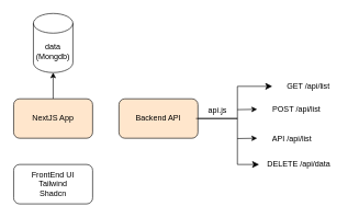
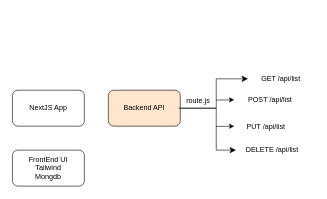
  <mxCell id="0" />
  <mxCell id="1" parent="0" />
- <mxCell id="2" value="data&lt;br&gt;(Mongdb)" style="shape=cylinder3;whiteSpace=wrap;html=1;boundedLbl=1;backgroundOutline=1;size=15;" vertex="1" parent="1"><mxGeometry x="50" y="20" width="60" height="90" as="geometry" /></mxCell>
- <mxCell id="3" style="edgeStyle=none;html=1;exitX=0.5;exitY=0;exitDx=0;exitDy=0;entryX=0.5;entryY=1;entryDx=0;entryDy=0;entryPerimeter=0;" edge="1" parent="1" source="4" target="2"><mxGeometry relative="1" as="geometry" /></mxCell>
- <mxCell id="4" value="NextJS App" style="rounded=1;whiteSpace=wrap;html=1;fillColor=#ffe6cc;" vertex="1" parent="1"><mxGeometry x="20" y="150" width="120" height="60" as="geometry" /></mxCell>
- <mxCell id="5" value="FrontEnd UI&lt;br&gt;Tailwind&lt;br&gt;Shadcn" style="rounded=1;whiteSpace=wrap;html=1;" vertex="1" parent="1"><mxGeometry x="20" y="250" width="120" height="60" as="geometry" /></mxCell>
+ <mxCell id="4" value="NextJS App" style="rounded=1;whiteSpace=wrap;html=1;" vertex="1" parent="1"><mxGeometry x="20" y="150" width="120" height="60" as="geometry" /></mxCell>
+ <mxCell id="5" value="FrontEnd UI&lt;br&gt;Tailwind&lt;br&gt;Mongdb" style="rounded=1;whiteSpace=wrap;html=1;" vertex="1" parent="1"><mxGeometry x="20" y="250" width="120" height="60" as="geometry" /></mxCell>
  <mxCell id="6" value="Backend API" style="rounded=1;whiteSpace=wrap;html=1;fillColor=#ffe6cc;" vertex="1" parent="1"><mxGeometry x="180" y="150" width="120" height="60" as="geometry" /></mxCell>
  <mxCell id="7" value="" style="edgeStyle=elbowEdgeStyle;elbow=horizontal;endArrow=classic;html=1;curved=0;rounded=0;endSize=8;startSize=8;" edge="1" parent="1" target="10"><mxGeometry width="50" height="50" relative="1" as="geometry"><mxPoint x="300" y="180" as="sourcePoint" /><mxPoint x="380" y="130" as="targetPoint" /><Array as="points"><mxPoint x="360" y="160" /></Array></mxGeometry></mxCell>
  <mxCell id="8" value="" style="edgeStyle=elbowEdgeStyle;elbow=horizontal;endArrow=classic;html=1;curved=0;rounded=0;endSize=8;startSize=8;" edge="1" parent="1"><mxGeometry width="50" height="50" relative="1" as="geometry"><mxPoint x="297" y="180" as="sourcePoint" /><mxPoint x="393" y="250" as="targetPoint" /><Array as="points"><mxPoint x="360" y="210" /></Array></mxGeometry></mxCell>
- <mxCell id="9" value="DELETE /api/data" style="text;html=1;strokeColor=none;fillColor=none;align=center;verticalAlign=middle;whiteSpace=wrap;rounded=0;" vertex="1" parent="1"><mxGeometry x="396" y="235" width="115" height="30" as="geometry" /></mxCell>
+ <mxCell id="9" value="DELETE /api/list" style="text;html=1;strokeColor=none;fillColor=none;align=center;verticalAlign=middle;whiteSpace=wrap;rounded=0;" vertex="1" parent="1"><mxGeometry x="396" y="235" width="115" height="30" as="geometry" /></mxCell>
  <mxCell id="10" value="GET /api/list" style="text;html=1;strokeColor=none;fillColor=none;align=center;verticalAlign=middle;whiteSpace=wrap;rounded=0;" vertex="1" parent="1"><mxGeometry x="413" y="116" width="110" height="30" as="geometry" /></mxCell>
- <mxCell id="11" value="api.js" style="text;html=1;strokeColor=none;fillColor=none;align=center;verticalAlign=middle;whiteSpace=wrap;rounded=0;" vertex="1" parent="1"><mxGeometry x="300" y="153" width="60" height="30" as="geometry" /></mxCell>
+ <mxCell id="11" value="route.js" style="text;html=1;strokeColor=none;fillColor=none;align=center;verticalAlign=middle;whiteSpace=wrap;rounded=0;" vertex="1" parent="1"><mxGeometry x="300" y="153" width="60" height="30" as="geometry" /></mxCell>
  <mxCell id="12" value="" style="endArrow=classic;html=1;exitX=1;exitY=0.25;exitDx=0;exitDy=0;" edge="1" parent="1"><mxGeometry width="50" height="50" relative="1" as="geometry"><mxPoint x="360" y="166.5" as="sourcePoint" /><mxPoint x="390" y="166" as="targetPoint" /></mxGeometry></mxCell>
  <mxCell id="13" value="" style="endArrow=classic;html=1;exitX=1;exitY=0.25;exitDx=0;exitDy=0;" edge="1" parent="1"><mxGeometry width="50" height="50" relative="1" as="geometry"><mxPoint x="360" y="210.5" as="sourcePoint" /><mxPoint x="390" y="210" as="targetPoint" /></mxGeometry></mxCell>
  <mxCell id="14" value="POST /api/list" style="text;html=1;strokeColor=none;fillColor=none;align=center;verticalAlign=middle;whiteSpace=wrap;rounded=0;" vertex="1" parent="1"><mxGeometry x="400" y="152" width="100" height="30" as="geometry" /></mxCell>
- <mxCell id="15" value="API /api/list" style="text;html=1;strokeColor=none;fillColor=none;align=center;verticalAlign=middle;whiteSpace=wrap;rounded=0;" vertex="1" parent="1"><mxGeometry x="383" y="196" width="120" height="30" as="geometry" /></mxCell>
+ <mxCell id="15" value="PUT /api/list" style="text;html=1;strokeColor=none;fillColor=none;align=center;verticalAlign=middle;whiteSpace=wrap;rounded=0;" vertex="1" parent="1"><mxGeometry x="383" y="196" width="120" height="30" as="geometry" /></mxCell>
